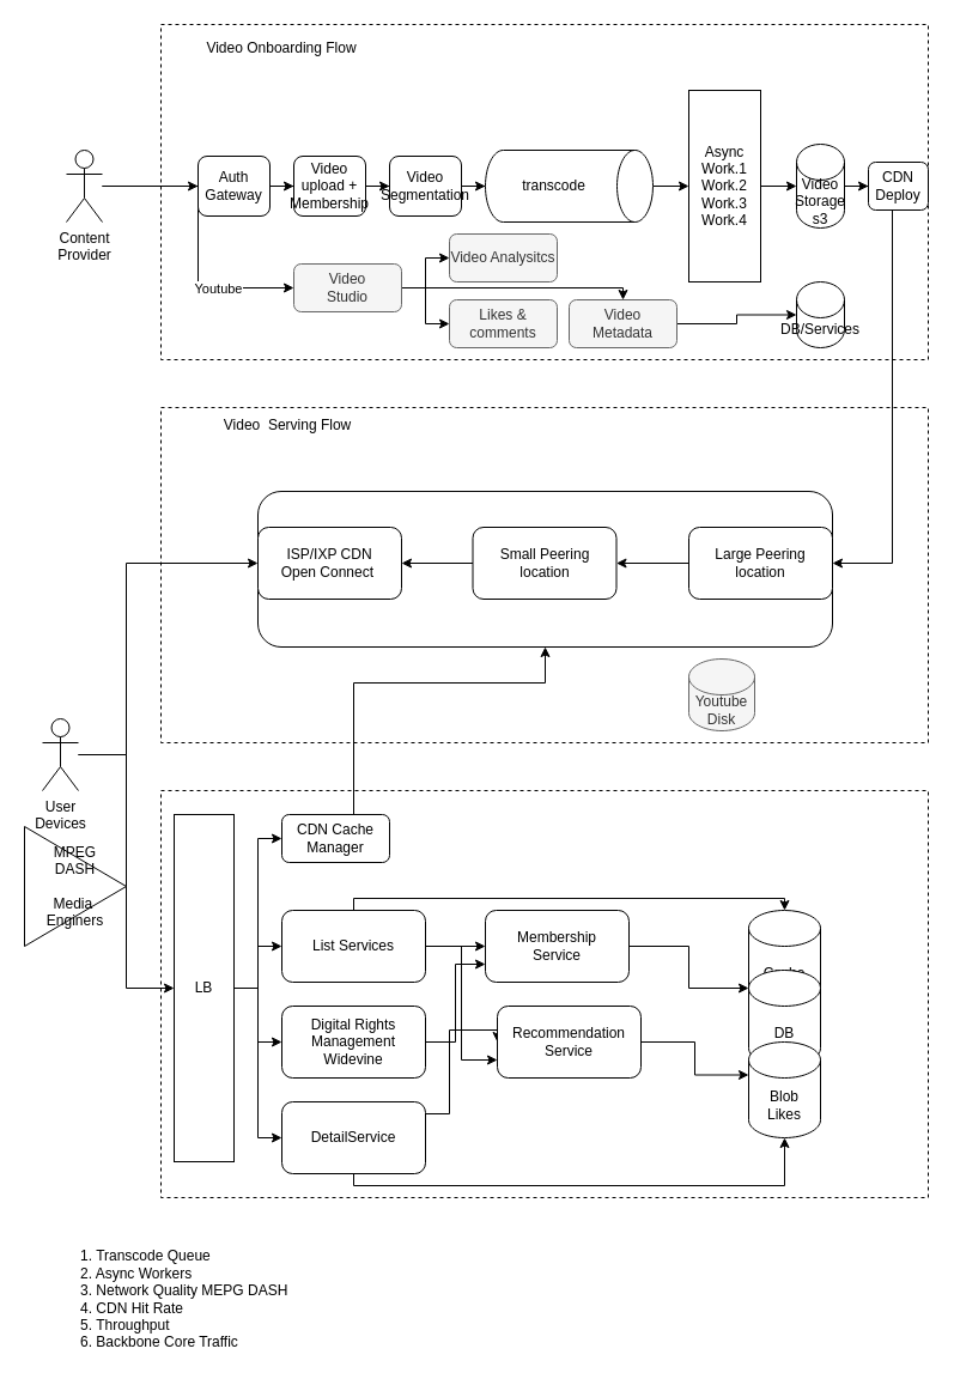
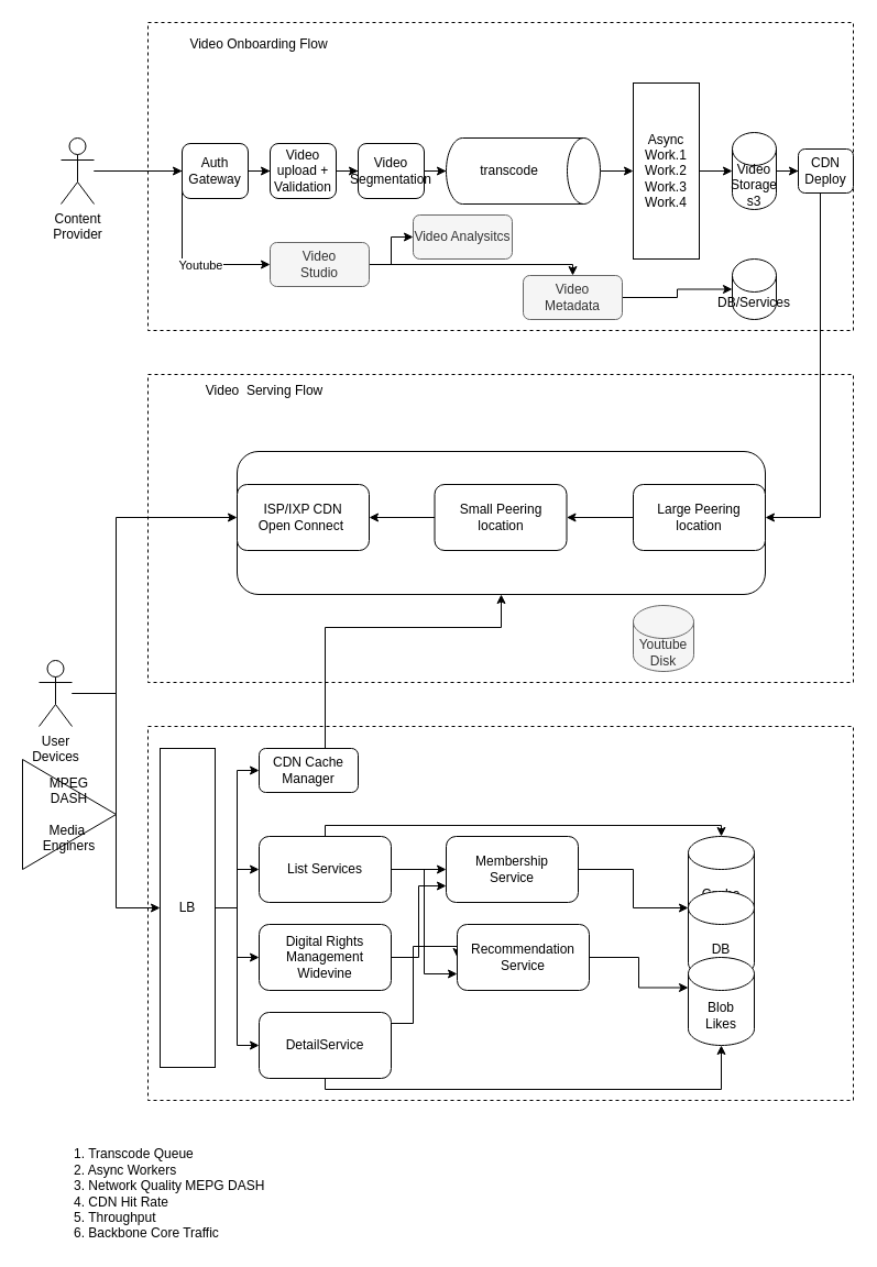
  <mxCell id="0" />
  <mxCell id="1" parent="0" />
  <mxCell id="2" value="" style="rounded=0;whiteSpace=wrap;html=1;dashed=1;" parent="1" vertex="1"><mxGeometry x="134" y="340" width="641" height="280" as="geometry" /></mxCell>
  <mxCell id="3" value="" style="rounded=1;whiteSpace=wrap;html=1;" parent="1" vertex="1"><mxGeometry x="215" y="410" width="480" height="130" as="geometry" /></mxCell>
  <mxCell id="4" value="" style="rounded=0;whiteSpace=wrap;html=1;dashed=1;" parent="1" vertex="1"><mxGeometry x="134" y="20" width="641" height="280" as="geometry" /></mxCell>
  <mxCell id="5" style="edgeStyle=orthogonalEdgeStyle;rounded=0;orthogonalLoop=1;jettySize=auto;html=1;entryX=0;entryY=0.5;entryDx=0;entryDy=0;" parent="1" source="8" target="14" edge="1"><mxGeometry relative="1" as="geometry" /></mxCell>
  <mxCell id="6" style="edgeStyle=orthogonalEdgeStyle;rounded=0;orthogonalLoop=1;jettySize=auto;html=1;entryX=0;entryY=0.5;entryDx=0;entryDy=0;" edge="1" parent="1" source="8" target="62"><mxGeometry relative="1" as="geometry" /></mxCell>
  <mxCell id="7" value="Youtube" style="edgeLabel;html=1;align=center;verticalAlign=middle;resizable=0;points=[];" vertex="1" connectable="0" parent="6"><mxGeometry x="0.478" relative="1" as="geometry"><mxPoint as="offset" /></mxGeometry></mxCell>
  <mxCell id="8" value="Content&lt;br&gt;Provider" style="shape=umlActor;verticalLabelPosition=bottom;verticalAlign=top;html=1;outlineConnect=0;" parent="1" vertex="1"><mxGeometry x="55" y="125" width="30" height="60" as="geometry" /></mxCell>
  <mxCell id="9" value="" style="rounded=0;whiteSpace=wrap;html=1;dashed=1;" parent="1" vertex="1"><mxGeometry x="134" y="660" width="641" height="340" as="geometry" /></mxCell>
  <mxCell id="10" style="edgeStyle=orthogonalEdgeStyle;rounded=0;orthogonalLoop=1;jettySize=auto;html=1;entryX=0;entryY=0.5;entryDx=0;entryDy=0;" parent="1" source="12" target="33" edge="1"><mxGeometry relative="1" as="geometry"><Array as="points"><mxPoint x="105" y="630" /><mxPoint x="105" y="470" /></Array></mxGeometry></mxCell>
  <mxCell id="11" style="edgeStyle=orthogonalEdgeStyle;rounded=0;orthogonalLoop=1;jettySize=auto;html=1;entryX=0;entryY=0.5;entryDx=0;entryDy=0;" parent="1" source="12" target="38" edge="1"><mxGeometry relative="1" as="geometry" /></mxCell>
  <mxCell id="12" value="User&lt;br&gt;Devices" style="shape=umlActor;verticalLabelPosition=bottom;verticalAlign=top;html=1;outlineConnect=0;" parent="1" vertex="1"><mxGeometry x="35" y="600" width="30" height="60" as="geometry" /></mxCell>
  <mxCell id="13" style="edgeStyle=orthogonalEdgeStyle;rounded=0;orthogonalLoop=1;jettySize=auto;html=1;" parent="1" source="14" target="16" edge="1"><mxGeometry relative="1" as="geometry" /></mxCell>
  <mxCell id="14" value="Auth&lt;br&gt;Gateway" style="rounded=1;whiteSpace=wrap;html=1;" parent="1" vertex="1"><mxGeometry x="165" y="130" width="60" height="50" as="geometry" /></mxCell>
  <mxCell id="15" style="edgeStyle=orthogonalEdgeStyle;rounded=0;orthogonalLoop=1;jettySize=auto;html=1;" parent="1" source="16" target="18" edge="1"><mxGeometry relative="1" as="geometry" /></mxCell>
- <mxCell id="16" value="Video&lt;br&gt;upload +&lt;br&gt;Membership" style="rounded=1;whiteSpace=wrap;html=1;" parent="1" vertex="1"><mxGeometry x="245" y="130" width="60" height="50" as="geometry" /></mxCell>
+ <mxCell id="16" value="Video&lt;br&gt;upload +&lt;br&gt;Validation" style="rounded=1;whiteSpace=wrap;html=1;" parent="1" vertex="1"><mxGeometry x="245" y="130" width="60" height="50" as="geometry" /></mxCell>
  <mxCell id="17" style="edgeStyle=orthogonalEdgeStyle;rounded=0;orthogonalLoop=1;jettySize=auto;html=1;" parent="1" source="18" target="20" edge="1"><mxGeometry relative="1" as="geometry" /></mxCell>
  <mxCell id="18" value="Video&lt;br&gt;Segmentation" style="rounded=1;whiteSpace=wrap;html=1;" parent="1" vertex="1"><mxGeometry x="325" y="130" width="60" height="50" as="geometry" /></mxCell>
  <mxCell id="19" style="edgeStyle=orthogonalEdgeStyle;rounded=0;orthogonalLoop=1;jettySize=auto;html=1;entryX=0;entryY=0.5;entryDx=0;entryDy=0;" parent="1" source="20" target="22" edge="1"><mxGeometry relative="1" as="geometry" /></mxCell>
  <mxCell id="20" value="transcode" style="shape=cylinder3;whiteSpace=wrap;html=1;boundedLbl=1;backgroundOutline=1;size=15;direction=south;" parent="1" vertex="1"><mxGeometry x="405" y="125" width="140" height="60" as="geometry" /></mxCell>
  <mxCell id="21" style="edgeStyle=orthogonalEdgeStyle;rounded=0;orthogonalLoop=1;jettySize=auto;html=1;entryX=0;entryY=0.5;entryDx=0;entryDy=0;entryPerimeter=0;" parent="1" source="22" target="24" edge="1"><mxGeometry relative="1" as="geometry" /></mxCell>
  <mxCell id="22" value="Async&lt;br&gt;Work.1&lt;br&gt;Work.2&lt;br&gt;Work.3&lt;br&gt;Work.4" style="rounded=0;whiteSpace=wrap;html=1;" parent="1" vertex="1"><mxGeometry x="575" y="75" width="60" height="160" as="geometry" /></mxCell>
  <mxCell id="23" style="edgeStyle=orthogonalEdgeStyle;rounded=0;orthogonalLoop=1;jettySize=auto;html=1;" parent="1" source="24" target="26" edge="1"><mxGeometry relative="1" as="geometry" /></mxCell>
  <mxCell id="24" value="Video&lt;br&gt;Storage&lt;br&gt;s3" style="shape=cylinder3;whiteSpace=wrap;html=1;boundedLbl=1;backgroundOutline=1;size=15;" parent="1" vertex="1"><mxGeometry x="665" y="120" width="40" height="70" as="geometry" /></mxCell>
  <mxCell id="25" style="edgeStyle=orthogonalEdgeStyle;rounded=0;orthogonalLoop=1;jettySize=auto;html=1;" parent="1" source="26" target="30" edge="1"><mxGeometry relative="1" as="geometry"><Array as="points"><mxPoint x="745" y="470" /></Array></mxGeometry></mxCell>
  <mxCell id="26" value="CDN&lt;br&gt;Deploy" style="rounded=1;whiteSpace=wrap;html=1;" parent="1" vertex="1"><mxGeometry x="725" y="135" width="50" height="40" as="geometry" /></mxCell>
  <mxCell id="27" value="Video Onboarding Flow" style="text;html=1;strokeColor=none;fillColor=none;align=center;verticalAlign=middle;whiteSpace=wrap;rounded=0;" parent="1" vertex="1"><mxGeometry x="165" y="30" width="140" height="20" as="geometry" /></mxCell>
  <mxCell id="28" value="Video&amp;nbsp; Serving Flow" style="text;html=1;strokeColor=none;fillColor=none;align=center;verticalAlign=middle;whiteSpace=wrap;rounded=0;" parent="1" vertex="1"><mxGeometry x="165" y="350" width="150" height="10" as="geometry" /></mxCell>
  <mxCell id="29" style="edgeStyle=orthogonalEdgeStyle;rounded=0;orthogonalLoop=1;jettySize=auto;html=1;" parent="1" source="30" target="32" edge="1"><mxGeometry relative="1" as="geometry" /></mxCell>
  <mxCell id="30" value="Large Peering&lt;br&gt;location" style="rounded=1;whiteSpace=wrap;html=1;" parent="1" vertex="1"><mxGeometry x="575" y="440" width="120" height="60" as="geometry" /></mxCell>
  <mxCell id="31" style="edgeStyle=orthogonalEdgeStyle;rounded=0;orthogonalLoop=1;jettySize=auto;html=1;" parent="1" source="32" target="33" edge="1"><mxGeometry relative="1" as="geometry" /></mxCell>
  <mxCell id="32" value="Small Peering&lt;br&gt;location" style="rounded=1;whiteSpace=wrap;html=1;" parent="1" vertex="1"><mxGeometry x="394.5" y="440" width="120" height="60" as="geometry" /></mxCell>
  <mxCell id="33" value="ISP/IXP CDN&lt;br&gt;Open Connect&amp;nbsp;" style="rounded=1;whiteSpace=wrap;html=1;" parent="1" vertex="1"><mxGeometry x="215" y="440" width="120" height="60" as="geometry" /></mxCell>
  <mxCell id="34" style="edgeStyle=orthogonalEdgeStyle;rounded=0;orthogonalLoop=1;jettySize=auto;html=1;entryX=0;entryY=0.5;entryDx=0;entryDy=0;" parent="1" source="38" target="40" edge="1"><mxGeometry relative="1" as="geometry" /></mxCell>
  <mxCell id="35" style="edgeStyle=orthogonalEdgeStyle;rounded=0;orthogonalLoop=1;jettySize=auto;html=1;entryX=0;entryY=0.5;entryDx=0;entryDy=0;" parent="1" source="38" target="47" edge="1"><mxGeometry relative="1" as="geometry" /></mxCell>
  <mxCell id="36" style="edgeStyle=orthogonalEdgeStyle;rounded=0;orthogonalLoop=1;jettySize=auto;html=1;entryX=0;entryY=0.5;entryDx=0;entryDy=0;" parent="1" source="38" target="44" edge="1"><mxGeometry relative="1" as="geometry" /></mxCell>
  <mxCell id="37" style="edgeStyle=orthogonalEdgeStyle;rounded=0;orthogonalLoop=1;jettySize=auto;html=1;entryX=0;entryY=0.5;entryDx=0;entryDy=0;" edge="1" parent="1" source="38" target="58"><mxGeometry relative="1" as="geometry" /></mxCell>
  <mxCell id="38" value="LB" style="rounded=0;whiteSpace=wrap;html=1;" parent="1" vertex="1"><mxGeometry x="145" y="680" width="50" height="290" as="geometry" /></mxCell>
  <mxCell id="39" style="edgeStyle=orthogonalEdgeStyle;rounded=0;orthogonalLoop=1;jettySize=auto;html=1;entryX=0.5;entryY=1;entryDx=0;entryDy=0;" parent="1" source="40" target="3" edge="1"><mxGeometry relative="1" as="geometry"><Array as="points"><mxPoint x="295" y="570" /><mxPoint x="455" y="570" /></Array></mxGeometry></mxCell>
  <mxCell id="40" value="CDN Cache&lt;br&gt;Manager" style="rounded=1;whiteSpace=wrap;html=1;" parent="1" vertex="1"><mxGeometry x="235" y="680" width="90" height="40" as="geometry" /></mxCell>
  <mxCell id="41" style="edgeStyle=orthogonalEdgeStyle;rounded=0;orthogonalLoop=1;jettySize=auto;html=1;entryX=0;entryY=0.75;entryDx=0;entryDy=0;" parent="1" source="44" target="51" edge="1"><mxGeometry relative="1" as="geometry" /></mxCell>
  <mxCell id="42" style="edgeStyle=orthogonalEdgeStyle;rounded=0;orthogonalLoop=1;jettySize=auto;html=1;entryX=0;entryY=0.5;entryDx=0;entryDy=0;" parent="1" source="44" target="49" edge="1"><mxGeometry relative="1" as="geometry" /></mxCell>
  <mxCell id="43" style="edgeStyle=orthogonalEdgeStyle;rounded=0;orthogonalLoop=1;jettySize=auto;html=1;entryX=0.5;entryY=0;entryDx=0;entryDy=0;entryPerimeter=0;" parent="1" source="44" target="52" edge="1"><mxGeometry relative="1" as="geometry"><mxPoint x="565" y="740" as="targetPoint" /><Array as="points"><mxPoint x="295" y="750" /></Array></mxGeometry></mxCell>
  <mxCell id="44" value="List Services" style="rounded=1;whiteSpace=wrap;html=1;" parent="1" vertex="1"><mxGeometry x="235" y="760" width="120" height="60" as="geometry" /></mxCell>
  <mxCell id="45" style="edgeStyle=orthogonalEdgeStyle;rounded=0;orthogonalLoop=1;jettySize=auto;html=1;entryX=0;entryY=0.5;entryDx=0;entryDy=0;" parent="1" source="47" target="51" edge="1"><mxGeometry relative="1" as="geometry"><Array as="points"><mxPoint x="375" y="930" /><mxPoint x="375" y="860" /></Array></mxGeometry></mxCell>
  <mxCell id="46" style="edgeStyle=orthogonalEdgeStyle;rounded=0;orthogonalLoop=1;jettySize=auto;html=1;entryX=0.5;entryY=1;entryDx=0;entryDy=0;entryPerimeter=0;" parent="1" source="47" target="54" edge="1"><mxGeometry relative="1" as="geometry"><Array as="points"><mxPoint x="295" y="990" /><mxPoint x="655" y="990" /></Array></mxGeometry></mxCell>
  <mxCell id="47" value="DetailService" style="rounded=1;whiteSpace=wrap;html=1;" parent="1" vertex="1"><mxGeometry x="235" y="920" width="120" height="60" as="geometry" /></mxCell>
  <mxCell id="48" style="edgeStyle=orthogonalEdgeStyle;rounded=0;orthogonalLoop=1;jettySize=auto;html=1;entryX=0;entryY=0;entryDx=0;entryDy=15;entryPerimeter=0;" parent="1" source="49" target="53" edge="1"><mxGeometry relative="1" as="geometry" /></mxCell>
  <mxCell id="49" value="Membership&lt;br&gt;Service" style="rounded=1;whiteSpace=wrap;html=1;" parent="1" vertex="1"><mxGeometry x="405" y="760" width="120" height="60" as="geometry" /></mxCell>
  <mxCell id="50" style="edgeStyle=orthogonalEdgeStyle;rounded=0;orthogonalLoop=1;jettySize=auto;html=1;entryX=0;entryY=0;entryDx=0;entryDy=27.5;entryPerimeter=0;" parent="1" source="51" target="54" edge="1"><mxGeometry relative="1" as="geometry" /></mxCell>
  <mxCell id="51" value="Recommendation&lt;br&gt;Service" style="rounded=1;whiteSpace=wrap;html=1;" parent="1" vertex="1"><mxGeometry x="415" y="840" width="120" height="60" as="geometry" /></mxCell>
  <mxCell id="52" value="Cache" style="shape=cylinder3;whiteSpace=wrap;html=1;boundedLbl=1;backgroundOutline=1;size=15;" parent="1" vertex="1"><mxGeometry x="625" y="760" width="60" height="80" as="geometry" /></mxCell>
  <mxCell id="53" value="DB" style="shape=cylinder3;whiteSpace=wrap;html=1;boundedLbl=1;backgroundOutline=1;size=15;" parent="1" vertex="1"><mxGeometry x="625" y="810" width="60" height="80" as="geometry" /></mxCell>
  <mxCell id="54" value="Blob&lt;br&gt;Likes" style="shape=cylinder3;whiteSpace=wrap;html=1;boundedLbl=1;backgroundOutline=1;size=15;" parent="1" vertex="1"><mxGeometry x="625" y="870" width="60" height="80" as="geometry" /></mxCell>
  <mxCell id="55" value="MPEG&lt;br&gt;DASH&lt;br&gt;&lt;br&gt;Media&amp;nbsp;&lt;br&gt;Enginers" style="triangle;whiteSpace=wrap;html=1;" parent="1" vertex="1"><mxGeometry x="20" y="690" width="85" height="100" as="geometry" /></mxCell>
  <mxCell id="56" value="1. Transcode Queue&lt;br&gt;2. Async Workers&lt;br&gt;3. Network Quality MEPG DASH&lt;br&gt;4. CDN Hit Rate&lt;br&gt;5. Throughput&lt;br&gt;6. Backbone Core Traffic" style="text;html=1;strokeColor=none;fillColor=none;align=left;verticalAlign=middle;whiteSpace=wrap;rounded=0;" parent="1" vertex="1"><mxGeometry x="65" y="1040" width="200" height="90" as="geometry" /></mxCell>
  <mxCell id="57" style="edgeStyle=orthogonalEdgeStyle;rounded=0;orthogonalLoop=1;jettySize=auto;html=1;entryX=0;entryY=0.75;entryDx=0;entryDy=0;" edge="1" parent="1" source="58" target="49"><mxGeometry relative="1" as="geometry" /></mxCell>
  <mxCell id="58" value="Digital Rights Management&lt;br&gt;Widevine" style="rounded=1;whiteSpace=wrap;html=1;" vertex="1" parent="1"><mxGeometry x="235" y="840" width="120" height="60" as="geometry" /></mxCell>
  <mxCell id="59" style="edgeStyle=orthogonalEdgeStyle;rounded=0;orthogonalLoop=1;jettySize=auto;html=1;" edge="1" parent="1" source="62" target="63"><mxGeometry relative="1" as="geometry" /></mxCell>
- <mxCell id="60" style="edgeStyle=orthogonalEdgeStyle;rounded=0;orthogonalLoop=1;jettySize=auto;html=1;entryX=0;entryY=0.5;entryDx=0;entryDy=0;" edge="1" parent="1" source="62" target="64"><mxGeometry relative="1" as="geometry" /></mxCell>
  <mxCell id="61" style="edgeStyle=orthogonalEdgeStyle;rounded=0;orthogonalLoop=1;jettySize=auto;html=1;entryX=0.5;entryY=0;entryDx=0;entryDy=0;" edge="1" parent="1" source="62" target="66"><mxGeometry relative="1" as="geometry"><Array as="points"><mxPoint x="520" y="240" /></Array></mxGeometry></mxCell>
  <mxCell id="62" value="Video&lt;br&gt;Studio" style="rounded=1;whiteSpace=wrap;html=1;fillColor=#f5f5f5;fontColor=#333333;strokeColor=#666666;" vertex="1" parent="1"><mxGeometry x="245" y="220" width="90" height="40" as="geometry" /></mxCell>
  <mxCell id="63" value="Video Analysitcs" style="rounded=1;whiteSpace=wrap;html=1;fillColor=#f5f5f5;fontColor=#333333;strokeColor=#666666;" vertex="1" parent="1"><mxGeometry x="375" y="195" width="90" height="40" as="geometry" /></mxCell>
- <mxCell id="64" value="Likes &amp;amp; comments" style="rounded=1;whiteSpace=wrap;html=1;fillColor=#f5f5f5;fontColor=#333333;strokeColor=#666666;" vertex="1" parent="1"><mxGeometry x="375" y="250" width="90" height="40" as="geometry" /></mxCell>
  <mxCell id="65" style="edgeStyle=orthogonalEdgeStyle;rounded=0;orthogonalLoop=1;jettySize=auto;html=1;" edge="1" parent="1" source="66" target="67"><mxGeometry relative="1" as="geometry" /></mxCell>
  <mxCell id="66" value="Video&lt;br&gt;Metadata" style="rounded=1;whiteSpace=wrap;html=1;fillColor=#f5f5f5;fontColor=#333333;strokeColor=#666666;" vertex="1" parent="1"><mxGeometry x="475" y="250" width="90" height="40" as="geometry" /></mxCell>
  <mxCell id="67" value="DB/Services" style="shape=cylinder3;whiteSpace=wrap;html=1;boundedLbl=1;backgroundOutline=1;size=15;" vertex="1" parent="1"><mxGeometry x="665" y="235" width="40" height="55" as="geometry" /></mxCell>
  <mxCell id="68" value="Youtube&lt;br&gt;Disk" style="shape=cylinder3;whiteSpace=wrap;html=1;boundedLbl=1;backgroundOutline=1;size=15;fillColor=#f5f5f5;fontColor=#333333;strokeColor=#666666;" vertex="1" parent="1"><mxGeometry x="575" y="550" width="55" height="60" as="geometry" /></mxCell>
